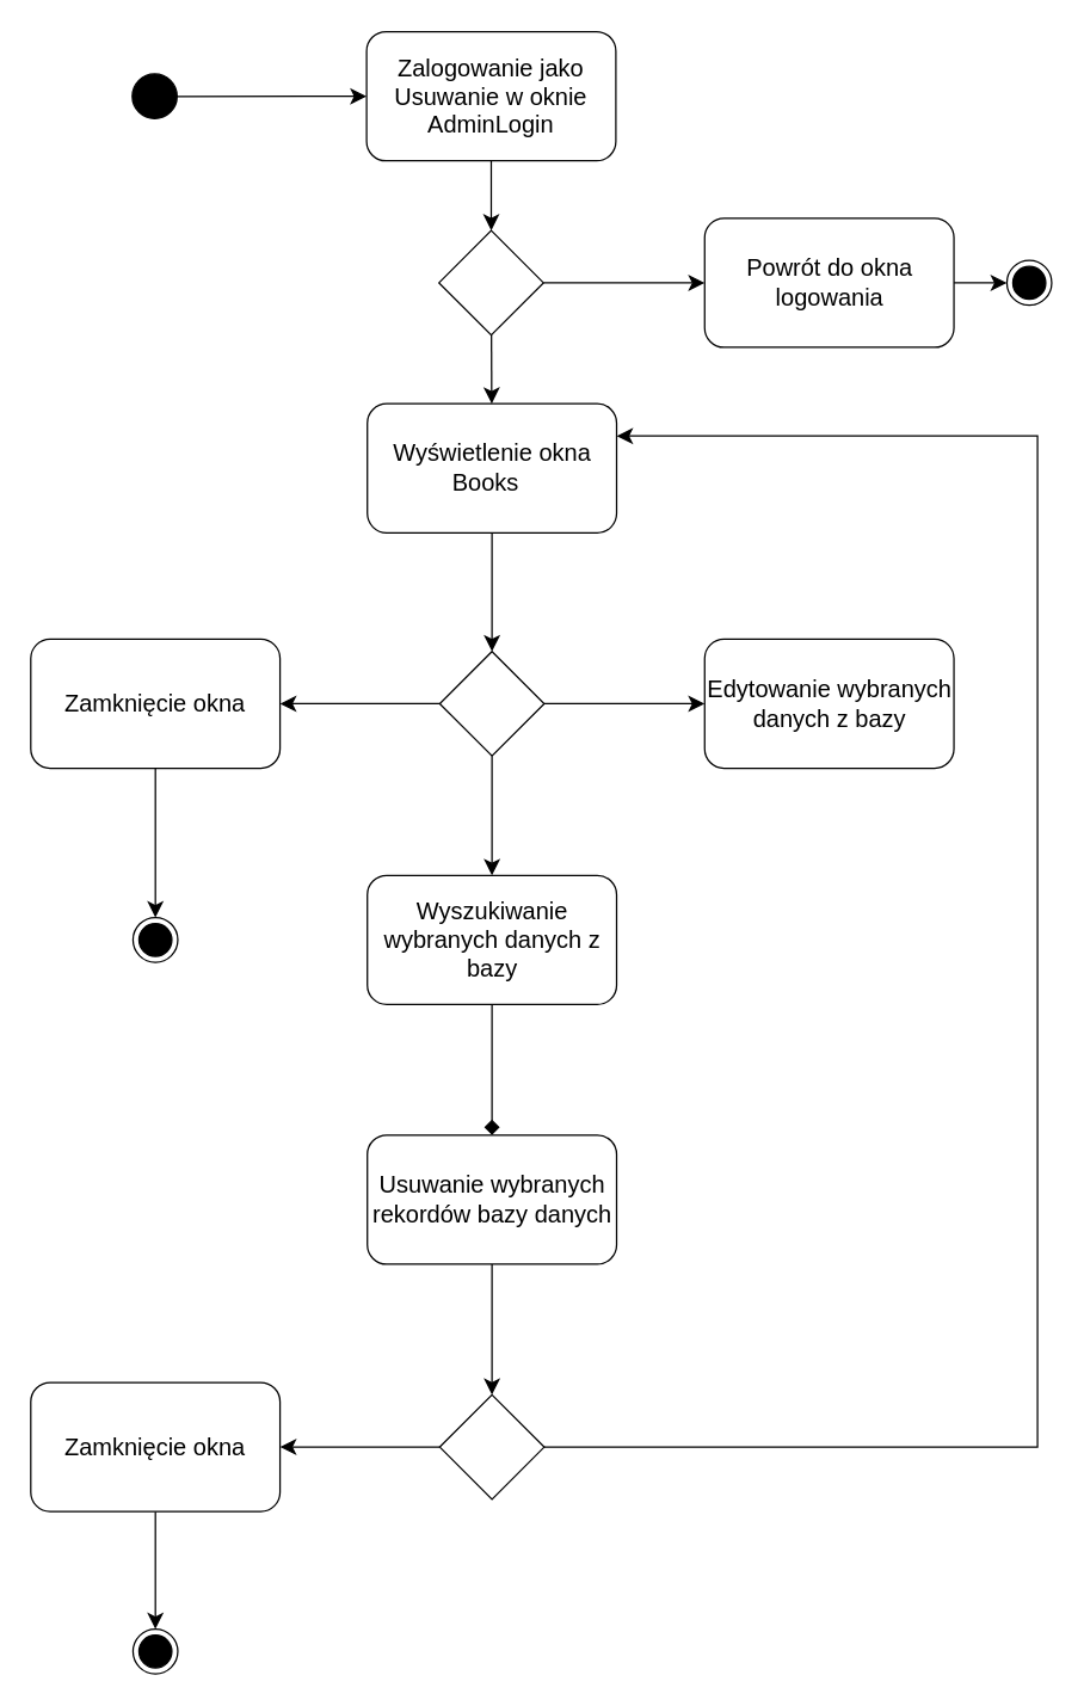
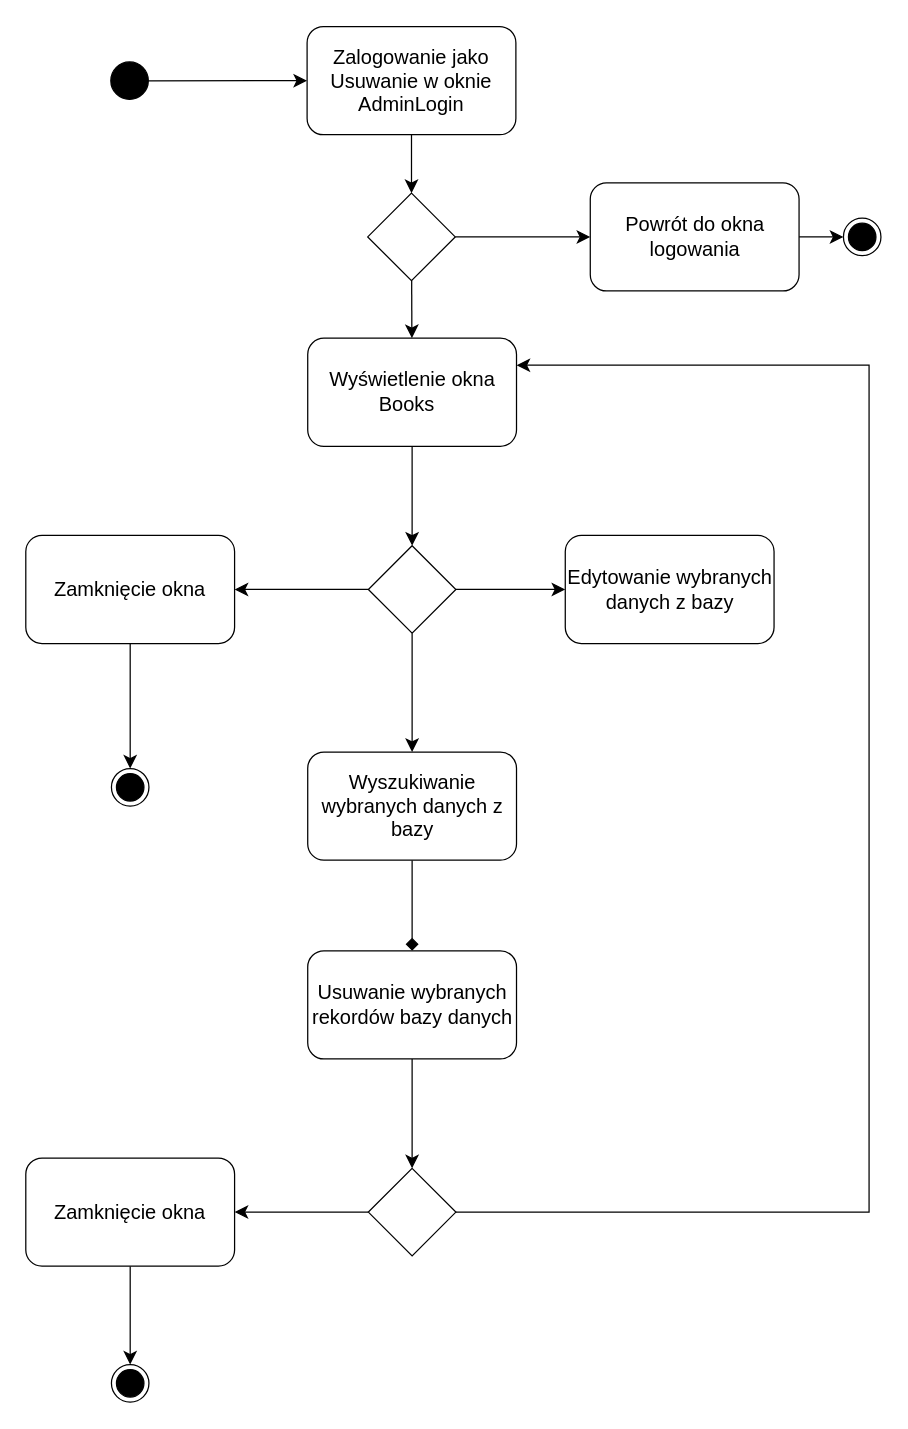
  <mxCell id="0" />
  <mxCell id="1" parent="0" />
  <mxCell id="2" value="" style="edgeStyle=none;curved=1;rounded=0;orthogonalLoop=1;jettySize=auto;html=1;fontSize=12;startSize=8;endSize=8;" parent="1" source="3" target="5" edge="1"><mxGeometry relative="1" as="geometry" /></mxCell>
  <mxCell id="3" value="" style="ellipse;fillColor=strokeColor;html=1;fontSize=16;" parent="1" vertex="1"><mxGeometry x="88" y="49" width="30" height="30" as="geometry" /></mxCell>
  <mxCell id="4" value="" style="edgeStyle=none;curved=1;rounded=0;orthogonalLoop=1;jettySize=auto;html=1;fontSize=12;startSize=8;endSize=8;" parent="1" source="5" target="28" edge="1"><mxGeometry relative="1" as="geometry" /></mxCell>
  <mxCell id="5" value="Zalogowanie jako Usuwanie w oknie AdminLogin" style="rounded=1;whiteSpace=wrap;html=1;fontSize=16;" parent="1" vertex="1"><mxGeometry x="245" y="20.75" width="167" height="86.5" as="geometry" /></mxCell>
  <mxCell id="6" value="" style="edgeStyle=none;curved=1;rounded=0;orthogonalLoop=1;jettySize=auto;html=1;fontSize=12;startSize=8;endSize=8;" parent="1" source="7" target="11" edge="1"><mxGeometry relative="1" as="geometry" /></mxCell>
  <mxCell id="7" value="Wyświetlenie okna Books&amp;nbsp;&amp;nbsp;" style="rounded=1;whiteSpace=wrap;html=1;fontSize=16;verticalAlign=middle;" parent="1" vertex="1"><mxGeometry x="245.5" y="270" width="167" height="86.5" as="geometry" /></mxCell>
  <mxCell id="8" value="" style="edgeStyle=none;curved=1;rounded=0;orthogonalLoop=1;jettySize=auto;html=1;fontSize=12;startSize=8;endSize=8;" parent="1" source="11" target="13" edge="1"><mxGeometry relative="1" as="geometry" /></mxCell>
  <mxCell id="9" value="" style="edgeStyle=none;curved=1;rounded=0;orthogonalLoop=1;jettySize=auto;html=1;fontSize=12;startSize=8;endSize=8;" parent="1" source="11" target="16" edge="1"><mxGeometry relative="1" as="geometry" /></mxCell>
  <mxCell id="10" value="" style="edgeStyle=none;curved=1;rounded=0;orthogonalLoop=1;jettySize=auto;html=1;fontSize=12;startSize=8;endSize=8;" parent="1" source="11" target="17" edge="1"><mxGeometry relative="1" as="geometry" /></mxCell>
  <mxCell id="11" value="" style="rhombus;fontSize=16;" parent="1" vertex="1"><mxGeometry x="294" y="436" width="70" height="70" as="geometry" /></mxCell>
  <mxCell id="12" value="" style="edgeStyle=none;curved=1;rounded=0;orthogonalLoop=1;jettySize=auto;html=1;fontSize=12;startSize=8;endSize=8;" parent="1" source="13" target="14" edge="1"><mxGeometry relative="1" as="geometry" /></mxCell>
  <mxCell id="13" value="Zamknięcie okna" style="rounded=1;whiteSpace=wrap;html=1;fontSize=16;" parent="1" vertex="1"><mxGeometry x="20" y="427.75" width="167" height="86.5" as="geometry" /></mxCell>
  <mxCell id="14" value="" style="ellipse;html=1;shape=endState;fillColor=strokeColor;fontSize=16;" parent="1" vertex="1"><mxGeometry x="88.5" y="614.25" width="30" height="30" as="geometry" /></mxCell>
  <mxCell id="15" value="" style="edgeStyle=none;curved=1;rounded=0;orthogonalLoop=1;jettySize=auto;html=1;fontSize=12;startSize=8;endSize=8;endArrow=diamond;" parent="1" source="16" target="19" edge="1"><mxGeometry relative="1" as="geometry" /></mxCell>
- <mxCell id="16" value="Wyszukiwanie wybranych danych z bazy" style="rounded=1;whiteSpace=wrap;html=1;fontSize=16;" parent="1" vertex="1"><mxGeometry x="245.5" y="586" width="167" height="86.5" as="geometry" /></mxCell>
- <mxCell id="17" value="Edytowanie wybranych danych z bazy" style="rounded=1;whiteSpace=wrap;html=1;fontSize=16;" parent="1" vertex="1"><mxGeometry x="471.5" y="427.75" width="167" height="86.5" as="geometry" /></mxCell>
+ <mxCell id="16" value="Wyszukiwanie wybranych danych z bazy" style="rounded=1;whiteSpace=wrap;html=1;fontSize=16;" parent="1" vertex="1"><mxGeometry x="245.5" y="601" width="167" height="86.5" as="geometry" /></mxCell>
+ <mxCell id="17" value="Edytowanie wybranych danych z bazy" style="rounded=1;whiteSpace=wrap;html=1;fontSize=16;" parent="1" vertex="1"><mxGeometry x="451.5" y="427.75" width="167" height="86.5" as="geometry" /></mxCell>
  <mxCell id="18" value="" style="edgeStyle=none;curved=1;rounded=0;orthogonalLoop=1;jettySize=auto;html=1;fontSize=12;startSize=8;endSize=8;" parent="1" source="19" target="22" edge="1"><mxGeometry relative="1" as="geometry" /></mxCell>
  <mxCell id="19" value="Usuwanie wybranych rekordów bazy danych" style="rounded=1;whiteSpace=wrap;html=1;fontSize=16;" parent="1" vertex="1"><mxGeometry x="245.5" y="760" width="167" height="86.5" as="geometry" /></mxCell>
  <mxCell id="20" style="edgeStyle=orthogonalEdgeStyle;rounded=0;orthogonalLoop=1;jettySize=auto;html=1;fontSize=12;startSize=8;endSize=8;entryX=1;entryY=0.25;entryDx=0;entryDy=0;" parent="1" source="22" target="7" edge="1"><mxGeometry relative="1" as="geometry"><mxPoint x="559.971" y="969" as="targetPoint" /><Array as="points"><mxPoint x="694.5" y="969" /><mxPoint x="694.5" y="292" /></Array></mxGeometry></mxCell>
  <mxCell id="21" value="" style="edgeStyle=none;curved=1;rounded=0;orthogonalLoop=1;jettySize=auto;html=1;fontSize=12;startSize=8;endSize=8;" parent="1" source="22" target="24" edge="1"><mxGeometry relative="1" as="geometry" /></mxCell>
  <mxCell id="22" value="" style="rhombus;fontSize=16;" parent="1" vertex="1"><mxGeometry x="294" y="934" width="70" height="70" as="geometry" /></mxCell>
  <mxCell id="23" value="" style="edgeStyle=none;curved=1;rounded=0;orthogonalLoop=1;jettySize=auto;html=1;fontSize=12;startSize=8;endSize=8;" parent="1" source="24" target="25" edge="1"><mxGeometry relative="1" as="geometry" /></mxCell>
  <mxCell id="24" value="Zamknięcie okna" style="rounded=1;whiteSpace=wrap;html=1;fontSize=16;" parent="1" vertex="1"><mxGeometry x="20" y="925.75" width="167" height="86.5" as="geometry" /></mxCell>
  <mxCell id="25" value="" style="ellipse;html=1;shape=endState;fillColor=strokeColor;fontSize=16;" parent="1" vertex="1"><mxGeometry x="88.5" y="1091" width="30" height="30" as="geometry" /></mxCell>
  <mxCell id="26" value="" style="edgeStyle=none;curved=1;rounded=0;orthogonalLoop=1;jettySize=auto;html=1;fontSize=12;startSize=8;endSize=8;" parent="1" source="28" target="7" edge="1"><mxGeometry relative="1" as="geometry" /></mxCell>
  <mxCell id="27" value="" style="edgeStyle=none;curved=1;rounded=0;orthogonalLoop=1;jettySize=auto;html=1;fontSize=12;startSize=8;endSize=8;" parent="1" source="28" target="30" edge="1"><mxGeometry relative="1" as="geometry" /></mxCell>
  <mxCell id="28" value="" style="rhombus;fontSize=16;" parent="1" vertex="1"><mxGeometry x="293.5" y="154" width="70" height="70" as="geometry" /></mxCell>
  <mxCell id="29" value="" style="edgeStyle=none;curved=1;rounded=0;orthogonalLoop=1;jettySize=auto;html=1;fontSize=12;startSize=8;endSize=8;" parent="1" source="30" target="31" edge="1"><mxGeometry relative="1" as="geometry" /></mxCell>
  <mxCell id="30" value="Powrót do okna logowania" style="rounded=1;whiteSpace=wrap;html=1;fontSize=16;" parent="1" vertex="1"><mxGeometry x="471.5" y="145.75" width="167" height="86.5" as="geometry" /></mxCell>
  <mxCell id="31" value="" style="ellipse;html=1;shape=endState;fillColor=strokeColor;fontSize=16;" parent="1" vertex="1"><mxGeometry x="674" y="174" width="30" height="30" as="geometry" /></mxCell>
